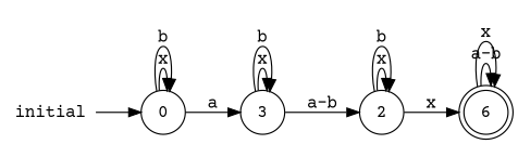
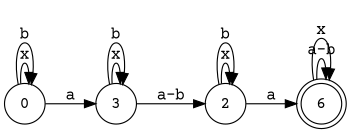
  digraph {
    fontname="Courier Prime"
    rankdir=LR
    node [fontname="Courier Prime" shape=circle]
    edge [fontname="Courier Prime"]
    0
    3
    2
-   initial [shape=plaintext]
    n5 [label=6 shape=doublecircle]
    0 -> 0 [label=x]
    0 -> 0 [label=b]
    0 -> 3 [label=a]
    3 -> 3 [label=x]
    3 -> 3 [label=b]
    3 -> 2 [label="a-b"]
    2 -> 2 [label=x]
    2 -> 2 [label=b]
-   2 -> n5 [label=x]
-   initial -> 0
+   2 -> n5 [label=a]
    n5 -> n5 [label="a-b"]
    n5 -> n5 [label=x]
  }
